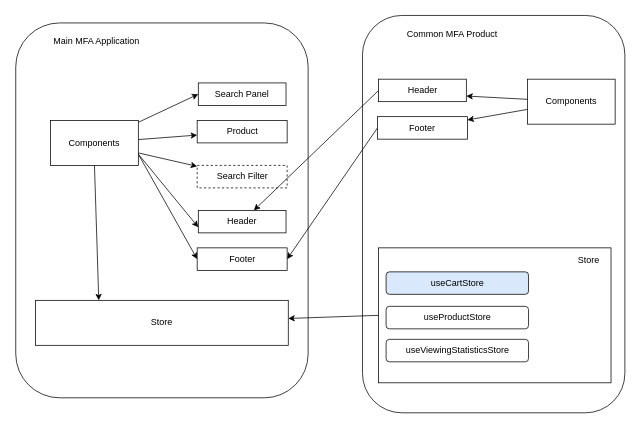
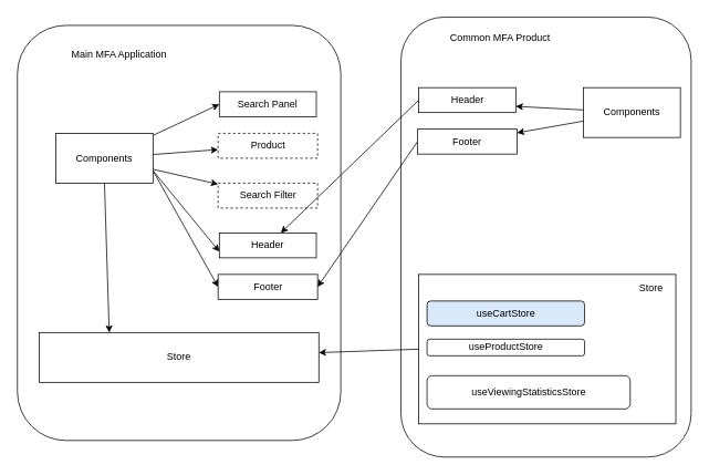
  <mxCell id="0" />
  <mxCell id="1" parent="0" />
  <mxCell id="2" value="" style="rounded=1;whiteSpace=wrap;html=1;" parent="1" vertex="1"><mxGeometry x="483" y="20" width="350" height="530" as="geometry" /></mxCell>
  <mxCell id="3" value="" style="rounded=1;whiteSpace=wrap;html=1;" parent="1" vertex="1"><mxGeometry x="20.5" y="30" width="390" height="500" as="geometry" /></mxCell>
  <mxCell id="4" value="" style="edgeStyle=none;html=1;entryX=0;entryY=0.5;entryDx=0;entryDy=0;" parent="1" source="10" target="12" edge="1"><mxGeometry relative="1" as="geometry" /></mxCell>
  <mxCell id="5" value="" style="edgeStyle=none;html=1;" parent="1" source="10" target="13" edge="1"><mxGeometry relative="1" as="geometry" /></mxCell>
  <mxCell id="6" value="" style="edgeStyle=none;html=1;" parent="1" source="10" target="14" edge="1"><mxGeometry relative="1" as="geometry" /></mxCell>
  <mxCell id="7" style="edgeStyle=none;html=1;exitX=1;exitY=0.75;exitDx=0;exitDy=0;entryX=0;entryY=0.75;entryDx=0;entryDy=0;" parent="1" source="10" target="24" edge="1"><mxGeometry relative="1" as="geometry" /></mxCell>
  <mxCell id="8" style="edgeStyle=none;html=1;exitX=1;exitY=0.75;exitDx=0;exitDy=0;entryX=0;entryY=0.5;entryDx=0;entryDy=0;" parent="1" source="10" target="25" edge="1"><mxGeometry relative="1" as="geometry" /></mxCell>
  <mxCell id="9" style="edgeStyle=none;html=1;exitX=0.5;exitY=1;exitDx=0;exitDy=0;entryX=0.25;entryY=0;entryDx=0;entryDy=0;" parent="1" source="10" target="15" edge="1"><mxGeometry relative="1" as="geometry" /></mxCell>
  <mxCell id="10" value="Components" style="rounded=0;whiteSpace=wrap;html=1;" parent="1" vertex="1"><mxGeometry x="67" y="160" width="117" height="60" as="geometry" /></mxCell>
  <mxCell id="11" value="Common MFA Product" style="text;html=1;strokeColor=none;fillColor=none;align=center;verticalAlign=middle;whiteSpace=wrap;rounded=0;" parent="1" vertex="1"><mxGeometry x="513" y="30" width="180" height="30" as="geometry" /></mxCell>
  <mxCell id="12" value="Search Panel" style="rounded=0;whiteSpace=wrap;html=1;" parent="1" vertex="1"><mxGeometry x="264" y="110" width="117" height="30" as="geometry" /></mxCell>
- <mxCell id="13" value="Product" style="whiteSpace=wrap;html=1;rounded=0;" parent="1" vertex="1"><mxGeometry x="262.5" y="160" width="120" height="30" as="geometry" /></mxCell>
+ <mxCell id="13" value="Product" style="whiteSpace=wrap;html=1;rounded=0;dashed=1;" parent="1" vertex="1"><mxGeometry x="262.5" y="160" width="120" height="30" as="geometry" /></mxCell>
  <mxCell id="14" value="Search Filter" style="whiteSpace=wrap;html=1;rounded=0;dashed=1;" parent="1" vertex="1"><mxGeometry x="262.5" y="220" width="120" height="30" as="geometry" /></mxCell>
  <mxCell id="15" value="Store" style="rounded=0;whiteSpace=wrap;html=1;" parent="1" vertex="1"><mxGeometry x="47" y="400" width="337" height="60" as="geometry" /></mxCell>
- <mxCell id="16" value="Main MFA Application&amp;nbsp;" style="text;html=1;strokeColor=none;fillColor=none;align=center;verticalAlign=middle;whiteSpace=wrap;rounded=0;" parent="1" vertex="1"><mxGeometry x="47" y="40" width="166" height="30" as="geometry" /></mxCell>
+ <mxCell id="16" value="Main MFA Application&amp;nbsp;" style="text;html=1;strokeColor=none;fillColor=none;align=center;verticalAlign=middle;whiteSpace=wrap;rounded=0;" parent="1" vertex="1"><mxGeometry x="62" y="50" width="166" height="30" as="geometry" /></mxCell>
  <mxCell id="17" value="Components" style="rounded=0;whiteSpace=wrap;html=1;" parent="1" vertex="1"><mxGeometry x="703" y="105" width="117" height="60" as="geometry" /></mxCell>
  <mxCell id="18" style="edgeStyle=none;html=1;exitX=0;exitY=0.5;exitDx=0;exitDy=0;" parent="1" source="19" target="24" edge="1"><mxGeometry relative="1" as="geometry" /></mxCell>
  <mxCell id="19" value="Header" style="rounded=0;whiteSpace=wrap;html=1;" parent="1" vertex="1"><mxGeometry x="504.5" y="105" width="117" height="30" as="geometry" /></mxCell>
  <mxCell id="20" style="edgeStyle=none;html=1;exitX=0;exitY=0.5;exitDx=0;exitDy=0;entryX=1;entryY=0.5;entryDx=0;entryDy=0;" parent="1" source="21" target="25" edge="1"><mxGeometry relative="1" as="geometry" /></mxCell>
  <mxCell id="21" value="Footer" style="whiteSpace=wrap;html=1;rounded=0;" parent="1" vertex="1"><mxGeometry x="503" y="155" width="120" height="30" as="geometry" /></mxCell>
  <mxCell id="22" value="" style="edgeStyle=none;html=1;entryX=1;entryY=0.75;entryDx=0;entryDy=0;" parent="1" source="17" target="19" edge="1"><mxGeometry relative="1" as="geometry" /></mxCell>
  <mxCell id="23" value="" style="edgeStyle=none;html=1;" parent="1" source="17" target="21" edge="1"><mxGeometry relative="1" as="geometry" /></mxCell>
  <mxCell id="24" value="Header" style="rounded=0;whiteSpace=wrap;html=1;" parent="1" vertex="1"><mxGeometry x="264" y="280" width="117" height="30" as="geometry" /></mxCell>
  <mxCell id="25" value="Footer" style="whiteSpace=wrap;html=1;rounded=0;" parent="1" vertex="1"><mxGeometry x="262.5" y="330" width="120" height="30" as="geometry" /></mxCell>
  <mxCell id="26" style="edgeStyle=none;html=1;exitX=0;exitY=0.5;exitDx=0;exitDy=0;" parent="1" source="27" target="15" edge="1"><mxGeometry relative="1" as="geometry" /></mxCell>
  <mxCell id="27" value="" style="rounded=0;whiteSpace=wrap;html=1;" parent="1" vertex="1"><mxGeometry x="504.5" y="330" width="310" height="180" as="geometry" /></mxCell>
  <mxCell id="28" value="Store" style="text;html=1;strokeColor=none;fillColor=none;align=center;verticalAlign=middle;whiteSpace=wrap;rounded=0;" parent="1" vertex="1"><mxGeometry x="754.5" y="332" width="60" height="30" as="geometry" /></mxCell>
  <mxCell id="29" value="useCartStore" style="rounded=1;whiteSpace=wrap;html=1;fillColor=#dae8fc;" parent="1" vertex="1"><mxGeometry x="514.5" y="362" width="190" height="30" as="geometry" /></mxCell>
- <mxCell id="30" value="useProductStore" style="rounded=1;whiteSpace=wrap;html=1;" parent="1" vertex="1"><mxGeometry x="514.5" y="408" width="190" height="30" as="geometry" /></mxCell>
- <mxCell id="31" value="useViewingStatisticsStore" style="rounded=1;whiteSpace=wrap;html=1;" parent="1" vertex="1"><mxGeometry x="514.5" y="452" width="190" height="30" as="geometry" /></mxCell>
+ <mxCell id="30" value="useProductStore" style="rounded=1;whiteSpace=wrap;html=1;" parent="1" vertex="1"><mxGeometry x="514.5" y="408" width="190" height="20" as="geometry" /></mxCell>
+ <mxCell id="31" value="useViewingStatisticsStore" style="rounded=1;whiteSpace=wrap;html=1;" parent="1" vertex="1"><mxGeometry x="514.5" y="452" width="245" height="40" as="geometry" /></mxCell>
